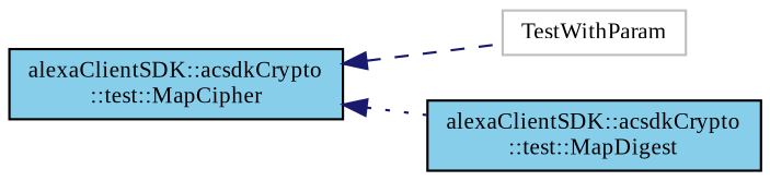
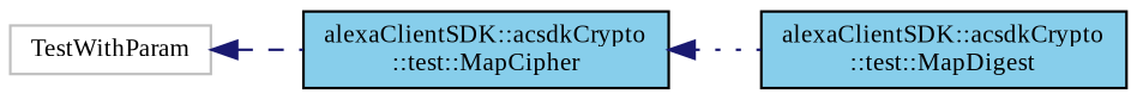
  digraph {
    fontname="Liberation Serif"
    rankdir=LR
    node [color=black fillcolor=skyblue fontname="Liberation Serif" fontsize=10 shape=record style=filled]
    edge [color=midnightblue dir=back fontname="Liberation Serif" fontsize=10 labelfontname=Helvetica labelfontsize=10]
    n1 [color=grey75 fillcolor=white height=0.2 label=TestWithParam width=0.4]
    n2 [height=0.2 label="alexaClientSDK::acsdkCrypto\l::test::MapCipher" width=0.4]
    n3 [height=0.2 label="alexaClientSDK::acsdkCrypto\l::test::MapDigest" width=0.4]
-   n2 -> n1 [style=dashed]
+   n1 -> n2 [style=dashed]
    n2 -> n3 [style=dotted]
  }
